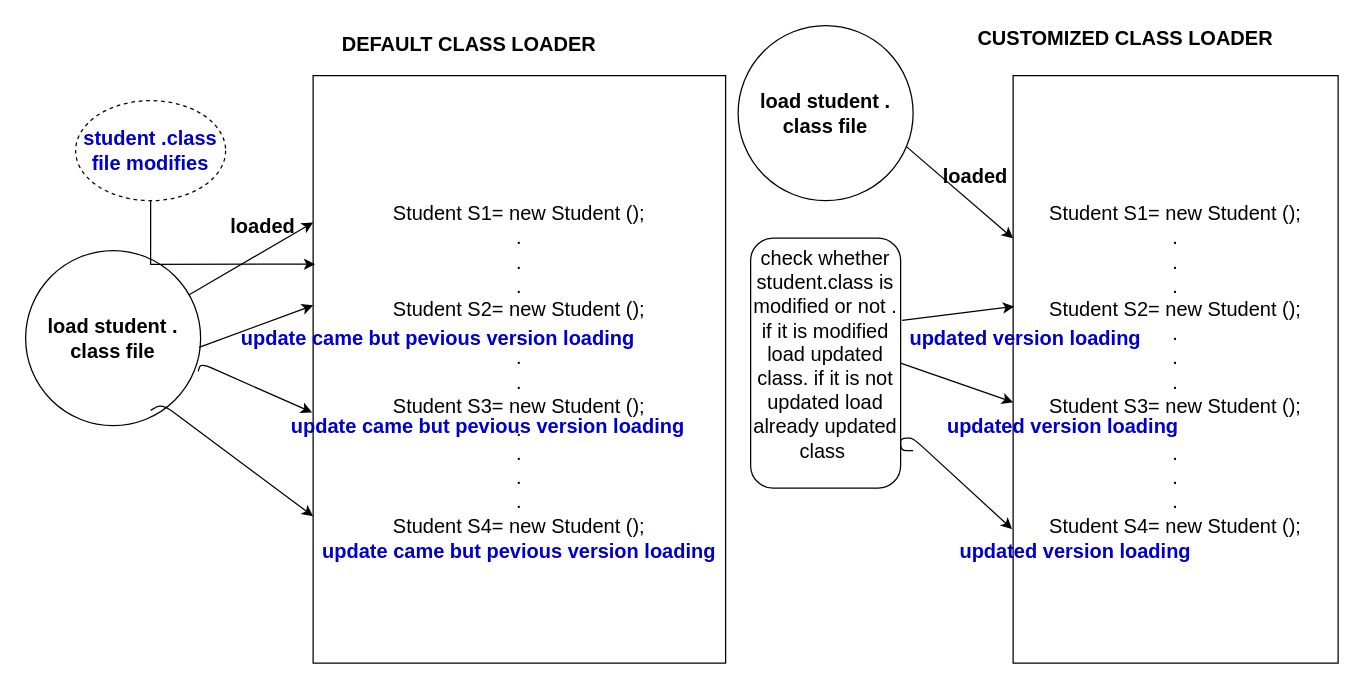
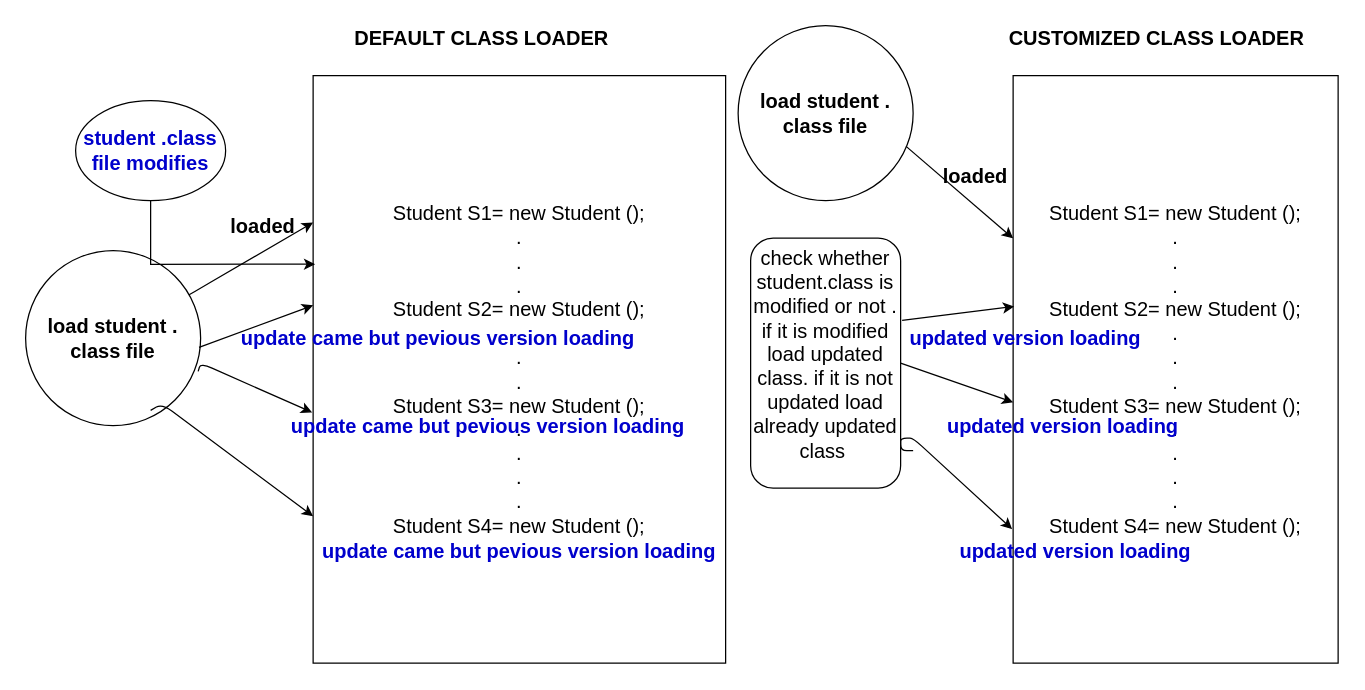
  <mxCell id="0" />
  <mxCell id="1" parent="0" />
- <mxCell id="2" value="DEFAULT CLASS LOADER" style="text;html=1;strokeColor=none;fillColor=none;align=center;verticalAlign=middle;whiteSpace=wrap;rounded=0;fontSize=16;fontStyle=1" vertex="1" parent="1"><mxGeometry x="230" y="25" width="290" height="20" as="geometry" /></mxCell>
- <mxCell id="3" value="CUSTOMIZED CLASS LOADER" style="text;html=1;strokeColor=none;fillColor=none;align=center;verticalAlign=middle;whiteSpace=wrap;rounded=0;fontSize=16;fontStyle=1" vertex="1" parent="1"><mxGeometry x="755" y="20" width="290" height="20" as="geometry" /></mxCell>
+ <mxCell id="2" value="DEFAULT CLASS LOADER" style="text;html=1;strokeColor=none;fillColor=none;align=center;verticalAlign=middle;whiteSpace=wrap;rounded=0;fontSize=16;fontStyle=1" vertex="1" parent="1"><mxGeometry x="240" y="20" width="290" height="20" as="geometry" /></mxCell>
+ <mxCell id="3" value="CUSTOMIZED CLASS LOADER" style="text;html=1;strokeColor=none;fillColor=none;align=center;verticalAlign=middle;whiteSpace=wrap;rounded=0;fontSize=16;fontStyle=1" vertex="1" parent="1"><mxGeometry x="780" y="20" width="290" height="20" as="geometry" /></mxCell>
  <mxCell id="4" value="Student S1= new Student ();&lt;br&gt;.&lt;br&gt;.&lt;br&gt;.&lt;br&gt;Student S2= new Student ();&lt;br&gt;.&lt;br&gt;.&lt;br&gt;.&lt;br&gt;Student S3= new Student ();&lt;br&gt;.&lt;br&gt;.&lt;br&gt;.&lt;br&gt;.&lt;br&gt;Student S4= new Student ();" style="rounded=0;whiteSpace=wrap;html=1;fontSize=16;" vertex="1" parent="1"><mxGeometry x="250" y="60" width="330" height="470" as="geometry" /></mxCell>
  <mxCell id="5" value="Student S1= new Student ();&lt;br&gt;.&lt;br&gt;.&lt;br&gt;.&lt;br&gt;Student S2= new Student ();&lt;br&gt;.&lt;br&gt;.&lt;br&gt;.&lt;br&gt;Student S3= new Student ();&lt;br&gt;.&lt;br&gt;.&lt;br&gt;.&lt;br&gt;.&lt;br&gt;Student S4= new Student ();" style="rounded=0;whiteSpace=wrap;html=1;fontSize=16;" vertex="1" parent="1"><mxGeometry x="810" y="60" width="260" height="470" as="geometry" /></mxCell>
  <mxCell id="6" value="&lt;b&gt;load student . class file&lt;/b&gt;" style="ellipse;whiteSpace=wrap;html=1;aspect=fixed;fontSize=16;" vertex="1" parent="1"><mxGeometry x="20" y="200" width="140" height="140" as="geometry" /></mxCell>
  <mxCell id="7" value="" style="endArrow=classic;html=1;fontSize=16;entryX=0;entryY=0.25;entryDx=0;entryDy=0;" edge="1" parent="1" source="6" target="4"><mxGeometry width="50" height="50" relative="1" as="geometry"><mxPoint x="210" y="300" as="sourcePoint" /><mxPoint x="260" y="250" as="targetPoint" /><Array as="points"><mxPoint x="160" y="230" /></Array></mxGeometry></mxCell>
  <mxCell id="8" value="" style="endArrow=classic;html=1;fontSize=16;entryX=0;entryY=0.391;entryDx=0;entryDy=0;exitX=0.991;exitY=0.553;exitDx=0;exitDy=0;exitPerimeter=0;entryPerimeter=0;" edge="1" parent="1" source="6" target="4"><mxGeometry width="50" height="50" relative="1" as="geometry"><mxPoint x="160.777" y="245.27" as="sourcePoint" /><mxPoint x="260" y="187.5" as="targetPoint" /><Array as="points" /></mxGeometry></mxCell>
  <mxCell id="9" value="" style="endArrow=classic;html=1;fontSize=16;exitX=0.986;exitY=0.69;exitDx=0;exitDy=0;exitPerimeter=0;entryX=0.086;entryY=-0.03;entryDx=0;entryDy=0;entryPerimeter=0;" edge="1" parent="1" source="6" target="15"><mxGeometry width="50" height="50" relative="1" as="geometry"><mxPoint x="150.777" y="367.77" as="sourcePoint" /><mxPoint x="250" y="310" as="targetPoint" /><Array as="points"><mxPoint x="160" y="290" /></Array></mxGeometry></mxCell>
  <mxCell id="10" value="" style="endArrow=classic;html=1;fontSize=16;entryX=0;entryY=0.75;entryDx=0;entryDy=0;" edge="1" parent="1" target="4"><mxGeometry width="50" height="50" relative="1" as="geometry"><mxPoint x="119.997" y="327.77" as="sourcePoint" /><mxPoint x="219.22" y="270" as="targetPoint" /><Array as="points"><mxPoint x="129.22" y="322.5" /></Array></mxGeometry></mxCell>
  <mxCell id="11" style="edgeStyle=orthogonalEdgeStyle;rounded=0;orthogonalLoop=1;jettySize=auto;html=1;exitX=0.5;exitY=1;exitDx=0;exitDy=0;entryX=0.005;entryY=0.321;entryDx=0;entryDy=0;entryPerimeter=0;fontSize=16;" edge="1" parent="1" source="12" target="4"><mxGeometry relative="1" as="geometry" /></mxCell>
- <mxCell id="12" value="&lt;font color=&quot;#0000cc&quot;&gt;&lt;b&gt;student .class file modifies&lt;/b&gt;&lt;/font&gt;" style="ellipse;whiteSpace=wrap;html=1;fontSize=16;dashed=1;" vertex="1" parent="1"><mxGeometry x="60" y="80" width="120" height="80" as="geometry" /></mxCell>
+ <mxCell id="12" value="&lt;font color=&quot;#0000cc&quot;&gt;&lt;b&gt;student .class file modifies&lt;/b&gt;&lt;/font&gt;" style="ellipse;whiteSpace=wrap;html=1;fontSize=16;" vertex="1" parent="1"><mxGeometry x="60" y="80" width="120" height="80" as="geometry" /></mxCell>
  <mxCell id="13" value="&lt;b&gt;loaded&lt;/b&gt;" style="text;html=1;strokeColor=none;fillColor=none;align=center;verticalAlign=middle;whiteSpace=wrap;rounded=0;fontSize=16;" vertex="1" parent="1"><mxGeometry x="190" y="170" width="40" height="20" as="geometry" /></mxCell>
  <mxCell id="14" value="&lt;b&gt;&lt;font color=&quot;#0000cc&quot;&gt;update came but pevious version loading&lt;/font&gt;&lt;/b&gt;" style="text;html=1;strokeColor=none;fillColor=none;align=center;verticalAlign=middle;whiteSpace=wrap;rounded=0;fontSize=16;" vertex="1" parent="1"><mxGeometry x="180" y="260" width="340" height="20" as="geometry" /></mxCell>
  <mxCell id="15" value="&lt;b&gt;&lt;font color=&quot;#0000cc&quot;&gt;update came but pevious version loading&lt;/font&gt;&lt;/b&gt;" style="text;html=1;strokeColor=none;fillColor=none;align=center;verticalAlign=middle;whiteSpace=wrap;rounded=0;fontSize=16;" vertex="1" parent="1"><mxGeometry x="220" y="330" width="340" height="20" as="geometry" /></mxCell>
  <mxCell id="16" value="&lt;b&gt;&lt;font color=&quot;#0000cc&quot;&gt;update came but pevious version loading&lt;/font&gt;&lt;/b&gt;" style="text;html=1;strokeColor=none;fillColor=none;align=center;verticalAlign=middle;whiteSpace=wrap;rounded=0;fontSize=16;" vertex="1" parent="1"><mxGeometry x="245" y="430" width="340" height="20" as="geometry" /></mxCell>
  <mxCell id="17" value="&lt;b&gt;load student . class file&lt;/b&gt;" style="ellipse;whiteSpace=wrap;html=1;aspect=fixed;fontSize=16;" vertex="1" parent="1"><mxGeometry x="590" y="20" width="140" height="140" as="geometry" /></mxCell>
  <mxCell id="18" value="" style="endArrow=classic;html=1;fontSize=16;exitX=0.96;exitY=0.69;exitDx=0;exitDy=0;exitPerimeter=0;entryX=0;entryY=0.277;entryDx=0;entryDy=0;entryPerimeter=0;" edge="1" parent="1" source="17" target="5"><mxGeometry width="50" height="50" relative="1" as="geometry"><mxPoint x="640" y="250" as="sourcePoint" /><mxPoint x="690" y="200" as="targetPoint" /></mxGeometry></mxCell>
  <mxCell id="19" value="check whether student.class is modified or not .&lt;br&gt;if it is modified load updated class. if it is not updated load already updated class&amp;nbsp;" style="rounded=1;whiteSpace=wrap;html=1;fontSize=16;verticalAlign=top;" vertex="1" parent="1"><mxGeometry x="600" y="190" width="120" height="200" as="geometry" /></mxCell>
  <mxCell id="20" value="" style="endArrow=classic;html=1;fontSize=16;exitX=1.01;exitY=0.329;exitDx=0;exitDy=0;exitPerimeter=0;entryX=0.003;entryY=0.393;entryDx=0;entryDy=0;entryPerimeter=0;" edge="1" parent="1" source="19" target="5"><mxGeometry width="50" height="50" relative="1" as="geometry"><mxPoint x="780" y="270" as="sourcePoint" /><mxPoint x="830" y="220" as="targetPoint" /></mxGeometry></mxCell>
  <mxCell id="21" value="" style="endArrow=classic;html=1;fontSize=16;exitX=1;exitY=0.5;exitDx=0;exitDy=0;entryX=0;entryY=0.556;entryDx=0;entryDy=0;entryPerimeter=0;" edge="1" parent="1" source="19" target="5"><mxGeometry width="50" height="50" relative="1" as="geometry"><mxPoint x="731.2" y="265.8" as="sourcePoint" /><mxPoint x="750" y="269.81" as="targetPoint" /></mxGeometry></mxCell>
  <mxCell id="22" value="" style="endArrow=classic;html=1;fontSize=16;entryX=-0.003;entryY=0.772;entryDx=0;entryDy=0;entryPerimeter=0;" edge="1" parent="1" target="5"><mxGeometry width="50" height="50" relative="1" as="geometry"><mxPoint x="730" y="360" as="sourcePoint" /><mxPoint x="760" y="279.81" as="targetPoint" /><Array as="points"><mxPoint x="720" y="360" /><mxPoint x="720" y="350" /><mxPoint x="730" y="350" /></Array></mxGeometry></mxCell>
  <mxCell id="23" value="&lt;b&gt;loaded&lt;/b&gt;" style="text;html=1;strokeColor=none;fillColor=none;align=center;verticalAlign=middle;whiteSpace=wrap;rounded=0;fontSize=16;" vertex="1" parent="1"><mxGeometry x="760" y="130" width="40" height="20" as="geometry" /></mxCell>
  <mxCell id="24" value="&lt;b&gt;&lt;font color=&quot;#0000cc&quot;&gt;updated version loading&lt;/font&gt;&lt;/b&gt;" style="text;html=1;strokeColor=none;fillColor=none;align=center;verticalAlign=middle;whiteSpace=wrap;rounded=0;fontSize=16;" vertex="1" parent="1"><mxGeometry x="650" y="260" width="340" height="20" as="geometry" /></mxCell>
  <mxCell id="25" value="&lt;b&gt;&lt;font color=&quot;#0000cc&quot;&gt;updated version loading&lt;/font&gt;&lt;/b&gt;" style="text;html=1;strokeColor=none;fillColor=none;align=center;verticalAlign=middle;whiteSpace=wrap;rounded=0;fontSize=16;" vertex="1" parent="1"><mxGeometry x="680" y="330" width="340" height="20" as="geometry" /></mxCell>
  <mxCell id="26" value="&lt;b&gt;&lt;font color=&quot;#0000cc&quot;&gt;updated version loading&lt;/font&gt;&lt;/b&gt;" style="text;html=1;strokeColor=none;fillColor=none;align=center;verticalAlign=middle;whiteSpace=wrap;rounded=0;fontSize=16;" vertex="1" parent="1"><mxGeometry x="690" y="430" width="340" height="20" as="geometry" /></mxCell>
